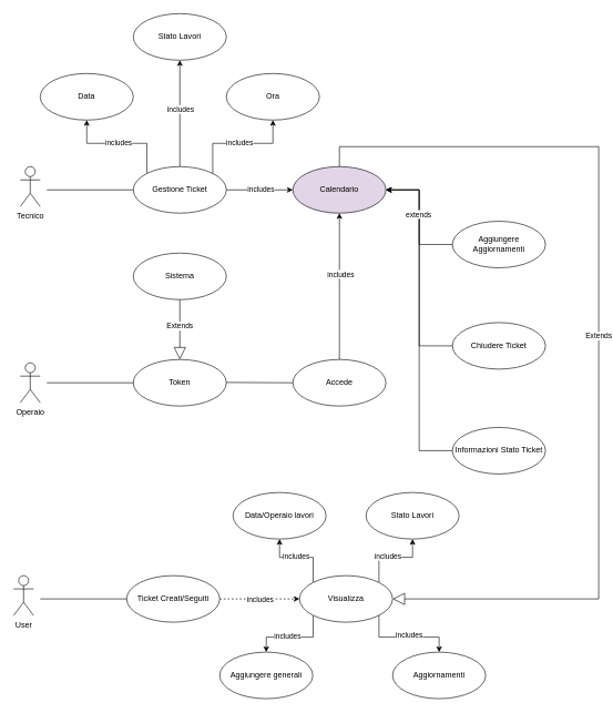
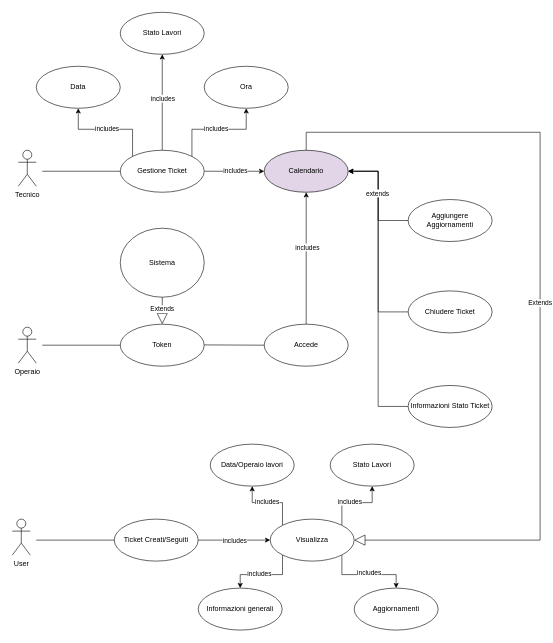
  <mxCell id="0" />
  <mxCell id="1" parent="0" />
  <mxCell id="2" value="Tecnico" style="shape=umlActor;verticalLabelPosition=bottom;verticalAlign=top;html=1;" vertex="1" parent="1"><mxGeometry x="30" y="250" width="30" height="60" as="geometry" /></mxCell>
  <mxCell id="3" style="edgeStyle=orthogonalEdgeStyle;rounded=0;orthogonalLoop=1;jettySize=auto;html=1;entryX=0;entryY=0.5;entryDx=0;entryDy=0;" edge="1" parent="1" source="7" target="12"><mxGeometry relative="1" as="geometry" /></mxCell>
  <mxCell id="4" value="includes" style="edgeLabel;html=1;align=center;verticalAlign=middle;resizable=0;points=[];" vertex="1" connectable="0" parent="3"><mxGeometry x="0.025" y="2" relative="1" as="geometry"><mxPoint as="offset" /></mxGeometry></mxCell>
  <mxCell id="5" style="edgeStyle=orthogonalEdgeStyle;rounded=0;orthogonalLoop=1;jettySize=auto;html=1;entryX=0.5;entryY=1;entryDx=0;entryDy=0;" edge="1" parent="1" source="7" target="32"><mxGeometry relative="1" as="geometry"><mxPoint x="270" y="90" as="targetPoint" /></mxGeometry></mxCell>
  <mxCell id="6" value="includes" style="edgeLabel;html=1;align=center;verticalAlign=middle;resizable=0;points=[];" vertex="1" connectable="0" parent="5"><mxGeometry x="0.093" relative="1" as="geometry"><mxPoint as="offset" /></mxGeometry></mxCell>
  <mxCell id="7" value="Gestione Ticket" style="ellipse;whiteSpace=wrap;html=1;" vertex="1" parent="1"><mxGeometry x="200" y="250" width="140" height="70" as="geometry" /></mxCell>
  <mxCell id="8" style="edgeStyle=orthogonalEdgeStyle;rounded=0;orthogonalLoop=1;jettySize=auto;html=1;exitX=0;exitY=0;exitDx=0;exitDy=0;entryX=0.5;entryY=1;entryDx=0;entryDy=0;" edge="1" parent="1" source="7" target="13"><mxGeometry relative="1" as="geometry" /></mxCell>
  <mxCell id="9" value="includes" style="edgeLabel;html=1;align=center;verticalAlign=middle;resizable=0;points=[];" vertex="1" connectable="0" parent="8"><mxGeometry x="0.034" y="-2" relative="1" as="geometry"><mxPoint as="offset" /></mxGeometry></mxCell>
  <mxCell id="10" style="edgeStyle=orthogonalEdgeStyle;rounded=0;orthogonalLoop=1;jettySize=auto;html=1;exitX=1;exitY=0;exitDx=0;exitDy=0;entryX=0.5;entryY=1;entryDx=0;entryDy=0;" edge="1" parent="1" source="7" target="14"><mxGeometry relative="1" as="geometry" /></mxCell>
  <mxCell id="11" value="includes" style="edgeLabel;html=1;align=center;verticalAlign=middle;resizable=0;points=[];" vertex="1" connectable="0" parent="10"><mxGeometry x="-0.095" y="1" relative="1" as="geometry"><mxPoint x="8" as="offset" /></mxGeometry></mxCell>
  <mxCell id="12" value="Calendario" style="ellipse;whiteSpace=wrap;html=1;fillColor=#e1d5e7;" vertex="1" parent="1"><mxGeometry x="440" y="250" width="140" height="70" as="geometry" /></mxCell>
  <mxCell id="13" value="Data" style="ellipse;whiteSpace=wrap;html=1;" vertex="1" parent="1"><mxGeometry x="60" y="110" width="140" height="70" as="geometry" /></mxCell>
  <mxCell id="14" value="Ora" style="ellipse;whiteSpace=wrap;html=1;" vertex="1" parent="1"><mxGeometry x="340" y="110" width="140" height="70" as="geometry" /></mxCell>
  <mxCell id="15" value="" style="endArrow=none;html=1;rounded=0;entryX=0;entryY=0.5;entryDx=0;entryDy=0;" edge="1" parent="1" target="7"><mxGeometry width="50" height="50" relative="1" as="geometry"><mxPoint x="70" y="285" as="sourcePoint" /><mxPoint x="200" y="310" as="targetPoint" /></mxGeometry></mxCell>
  <mxCell id="16" value="Operaio" style="shape=umlActor;verticalLabelPosition=bottom;verticalAlign=top;html=1;" vertex="1" parent="1"><mxGeometry x="30" y="545" width="30" height="60" as="geometry" /></mxCell>
  <mxCell id="17" value="Token" style="ellipse;whiteSpace=wrap;html=1;" vertex="1" parent="1"><mxGeometry x="200" y="540" width="140" height="70" as="geometry" /></mxCell>
- <mxCell id="18" value="Sistema" style="ellipse;whiteSpace=wrap;html=1;" vertex="1" parent="1"><mxGeometry x="200" y="380" width="140" height="70" as="geometry" /></mxCell>
+ <mxCell id="18" value="Sistema" style="ellipse;whiteSpace=wrap;html=1;" vertex="1" parent="1"><mxGeometry x="200" y="380" width="140" height="115" as="geometry" /></mxCell>
  <mxCell id="19" value="Extends" style="endArrow=block;endSize=16;endFill=0;html=1;rounded=0;exitX=0.5;exitY=1;exitDx=0;exitDy=0;entryX=0.5;entryY=0;entryDx=0;entryDy=0;" edge="1" parent="1" source="18" target="17"><mxGeometry x="-0.111" width="160" relative="1" as="geometry"><mxPoint x="300" y="490" as="sourcePoint" /><mxPoint x="460" y="490" as="targetPoint" /><mxPoint as="offset" /></mxGeometry></mxCell>
  <mxCell id="20" value="" style="endArrow=none;html=1;rounded=0;entryX=0;entryY=0.5;entryDx=0;entryDy=0;" edge="1" parent="1" target="17"><mxGeometry width="50" height="50" relative="1" as="geometry"><mxPoint x="70" y="575" as="sourcePoint" /><mxPoint x="160" y="560" as="targetPoint" /></mxGeometry></mxCell>
  <mxCell id="21" style="edgeStyle=orthogonalEdgeStyle;rounded=0;orthogonalLoop=1;jettySize=auto;html=1;entryX=0.5;entryY=1;entryDx=0;entryDy=0;" edge="1" parent="1" source="23" target="12"><mxGeometry relative="1" as="geometry" /></mxCell>
  <mxCell id="22" value="includes" style="edgeLabel;html=1;align=center;verticalAlign=middle;resizable=0;points=[];" vertex="1" connectable="0" parent="21"><mxGeometry x="0.172" y="-1" relative="1" as="geometry"><mxPoint as="offset" /></mxGeometry></mxCell>
  <mxCell id="23" value="Accede" style="ellipse;whiteSpace=wrap;html=1;" vertex="1" parent="1"><mxGeometry x="440" y="540" width="140" height="70" as="geometry" /></mxCell>
  <mxCell id="24" value="" style="endArrow=none;html=1;rounded=0;entryX=0;entryY=0.5;entryDx=0;entryDy=0;" edge="1" parent="1" target="23"><mxGeometry width="50" height="50" relative="1" as="geometry"><mxPoint x="340" y="574.52" as="sourcePoint" /><mxPoint x="470" y="574.52" as="targetPoint" /></mxGeometry></mxCell>
  <mxCell id="25" style="edgeStyle=orthogonalEdgeStyle;rounded=0;orthogonalLoop=1;jettySize=auto;html=1;entryX=1;entryY=0.5;entryDx=0;entryDy=0;" edge="1" parent="1" source="26" target="12"><mxGeometry relative="1" as="geometry" /></mxCell>
  <mxCell id="26" value="Informazioni Stato Ticket" style="ellipse;whiteSpace=wrap;html=1;" vertex="1" parent="1"><mxGeometry x="680" y="642.14" width="140" height="70" as="geometry" /></mxCell>
  <mxCell id="27" style="edgeStyle=orthogonalEdgeStyle;rounded=0;orthogonalLoop=1;jettySize=auto;html=1;exitX=0;exitY=0.5;exitDx=0;exitDy=0;entryX=1;entryY=0.5;entryDx=0;entryDy=0;" edge="1" parent="1" source="28" target="12"><mxGeometry relative="1" as="geometry" /></mxCell>
  <mxCell id="28" value="Chiudere Ticket" style="ellipse;whiteSpace=wrap;html=1;" vertex="1" parent="1"><mxGeometry x="680" y="484.5" width="140" height="70" as="geometry" /></mxCell>
  <mxCell id="29" style="edgeStyle=orthogonalEdgeStyle;rounded=0;orthogonalLoop=1;jettySize=auto;html=1;exitX=0;exitY=0.5;exitDx=0;exitDy=0;entryX=1;entryY=0.5;entryDx=0;entryDy=0;" edge="1" parent="1" source="31" target="12"><mxGeometry relative="1" as="geometry" /></mxCell>
  <mxCell id="30" value="extends" style="edgeLabel;html=1;align=center;verticalAlign=middle;resizable=0;points=[];" vertex="1" connectable="0" parent="29"><mxGeometry x="0.049" y="2" relative="1" as="geometry"><mxPoint as="offset" /></mxGeometry></mxCell>
  <mxCell id="31" value="Aggiungere Aggiornamenti" style="ellipse;whiteSpace=wrap;html=1;" vertex="1" parent="1"><mxGeometry x="680" y="332.14" width="140" height="70" as="geometry" /></mxCell>
  <mxCell id="32" value="Stato Lavori" style="ellipse;whiteSpace=wrap;html=1;" vertex="1" parent="1"><mxGeometry x="200" y="20" width="140" height="70" as="geometry" /></mxCell>
  <mxCell id="33" value="User" style="shape=umlActor;verticalLabelPosition=bottom;verticalAlign=top;html=1;" vertex="1" parent="1"><mxGeometry x="20" y="865" width="30" height="60" as="geometry" /></mxCell>
- <mxCell id="34" style="edgeStyle=orthogonalEdgeStyle;rounded=0;orthogonalLoop=1;jettySize=auto;html=1;entryX=0;entryY=0.5;entryDx=0;entryDy=0;dashed=1;" edge="1" parent="1" source="36" target="45"><mxGeometry relative="1" as="geometry" /></mxCell>
+ <mxCell id="34" style="edgeStyle=orthogonalEdgeStyle;rounded=0;orthogonalLoop=1;jettySize=auto;html=1;entryX=0;entryY=0.5;entryDx=0;entryDy=0;" edge="1" parent="1" source="36" target="45"><mxGeometry relative="1" as="geometry" /></mxCell>
  <mxCell id="35" value="includes" style="edgeLabel;html=1;align=center;verticalAlign=middle;resizable=0;points=[];" vertex="1" connectable="0" parent="34"><mxGeometry x="0.005" relative="1" as="geometry"><mxPoint as="offset" /></mxGeometry></mxCell>
  <mxCell id="36" value="Ticket Creati/Seguiti" style="ellipse;whiteSpace=wrap;html=1;" vertex="1" parent="1"><mxGeometry x="190" y="865" width="140" height="70" as="geometry" /></mxCell>
  <mxCell id="37" style="edgeStyle=orthogonalEdgeStyle;rounded=0;orthogonalLoop=1;jettySize=auto;html=1;exitX=0;exitY=0;exitDx=0;exitDy=0;entryX=0.5;entryY=1;entryDx=0;entryDy=0;" edge="1" parent="1" source="45" target="47"><mxGeometry relative="1" as="geometry" /></mxCell>
  <mxCell id="38" value="includes" style="edgeLabel;html=1;align=center;verticalAlign=middle;resizable=0;points=[];" vertex="1" connectable="0" parent="37"><mxGeometry x="0.11" y="-2" relative="1" as="geometry"><mxPoint as="offset" /></mxGeometry></mxCell>
  <mxCell id="39" style="edgeStyle=orthogonalEdgeStyle;rounded=0;orthogonalLoop=1;jettySize=auto;html=1;exitX=1;exitY=0;exitDx=0;exitDy=0;entryX=0.5;entryY=1;entryDx=0;entryDy=0;" edge="1" parent="1" source="45" target="48"><mxGeometry relative="1" as="geometry" /></mxCell>
  <mxCell id="40" value="includes" style="edgeLabel;html=1;align=center;verticalAlign=middle;resizable=0;points=[];" vertex="1" connectable="0" parent="39"><mxGeometry x="-0.115" y="2" relative="1" as="geometry"><mxPoint as="offset" /></mxGeometry></mxCell>
  <mxCell id="41" style="edgeStyle=orthogonalEdgeStyle;rounded=0;orthogonalLoop=1;jettySize=auto;html=1;exitX=0;exitY=1;exitDx=0;exitDy=0;entryX=0.5;entryY=0;entryDx=0;entryDy=0;" edge="1" parent="1" source="45" target="50"><mxGeometry relative="1" as="geometry" /></mxCell>
  <mxCell id="42" value="includes" style="edgeLabel;html=1;align=center;verticalAlign=middle;resizable=0;points=[];" vertex="1" connectable="0" parent="41"><mxGeometry x="0.153" y="-2" relative="1" as="geometry"><mxPoint as="offset" /></mxGeometry></mxCell>
  <mxCell id="43" style="edgeStyle=orthogonalEdgeStyle;rounded=0;orthogonalLoop=1;jettySize=auto;html=1;exitX=1;exitY=1;exitDx=0;exitDy=0;entryX=0.5;entryY=0;entryDx=0;entryDy=0;" edge="1" parent="1" source="45" target="49"><mxGeometry relative="1" as="geometry" /></mxCell>
  <mxCell id="44" value="includes" style="edgeLabel;html=1;align=center;verticalAlign=middle;resizable=0;points=[];" vertex="1" connectable="0" parent="43"><mxGeometry x="0.065" y="4" relative="1" as="geometry"><mxPoint as="offset" /></mxGeometry></mxCell>
  <mxCell id="45" value="Visualizza" style="ellipse;whiteSpace=wrap;html=1;" vertex="1" parent="1"><mxGeometry x="450" y="865" width="140" height="70" as="geometry" /></mxCell>
  <mxCell id="46" value="Extends" style="endArrow=block;endSize=16;endFill=0;html=1;rounded=0;exitX=0.5;exitY=0;exitDx=0;exitDy=0;entryX=1;entryY=0.5;entryDx=0;entryDy=0;" edge="1" parent="1" source="12" target="45"><mxGeometry width="160" relative="1" as="geometry"><mxPoint x="530" y="210" as="sourcePoint" /><mxPoint x="910" y="930" as="targetPoint" /><Array as="points"><mxPoint x="510" y="220" /><mxPoint x="900" y="220" /><mxPoint x="900" y="900" /></Array></mxGeometry></mxCell>
  <mxCell id="47" value="Data/Operaio lavori" style="ellipse;whiteSpace=wrap;html=1;" vertex="1" parent="1"><mxGeometry x="350" y="740" width="140" height="70" as="geometry" /></mxCell>
  <mxCell id="48" value="Stato Lavori" style="ellipse;whiteSpace=wrap;html=1;" vertex="1" parent="1"><mxGeometry x="550" y="740" width="140" height="70" as="geometry" /></mxCell>
  <mxCell id="49" value="Aggiornamenti" style="ellipse;whiteSpace=wrap;html=1;" vertex="1" parent="1"><mxGeometry x="590" y="980" width="140" height="70" as="geometry" /></mxCell>
- <mxCell id="50" value="Aggiungere generali" style="ellipse;whiteSpace=wrap;html=1;" vertex="1" parent="1"><mxGeometry x="330" y="980" width="140" height="70" as="geometry" /></mxCell>
+ <mxCell id="50" value="Informazioni generali" style="ellipse;whiteSpace=wrap;html=1;" vertex="1" parent="1"><mxGeometry x="330" y="980" width="140" height="70" as="geometry" /></mxCell>
  <mxCell id="51" value="" style="endArrow=none;html=1;rounded=0;entryX=0;entryY=0.5;entryDx=0;entryDy=0;" edge="1" parent="1" target="36"><mxGeometry width="50" height="50" relative="1" as="geometry"><mxPoint x="60" y="900" as="sourcePoint" /><mxPoint x="150" y="900" as="targetPoint" /></mxGeometry></mxCell>
